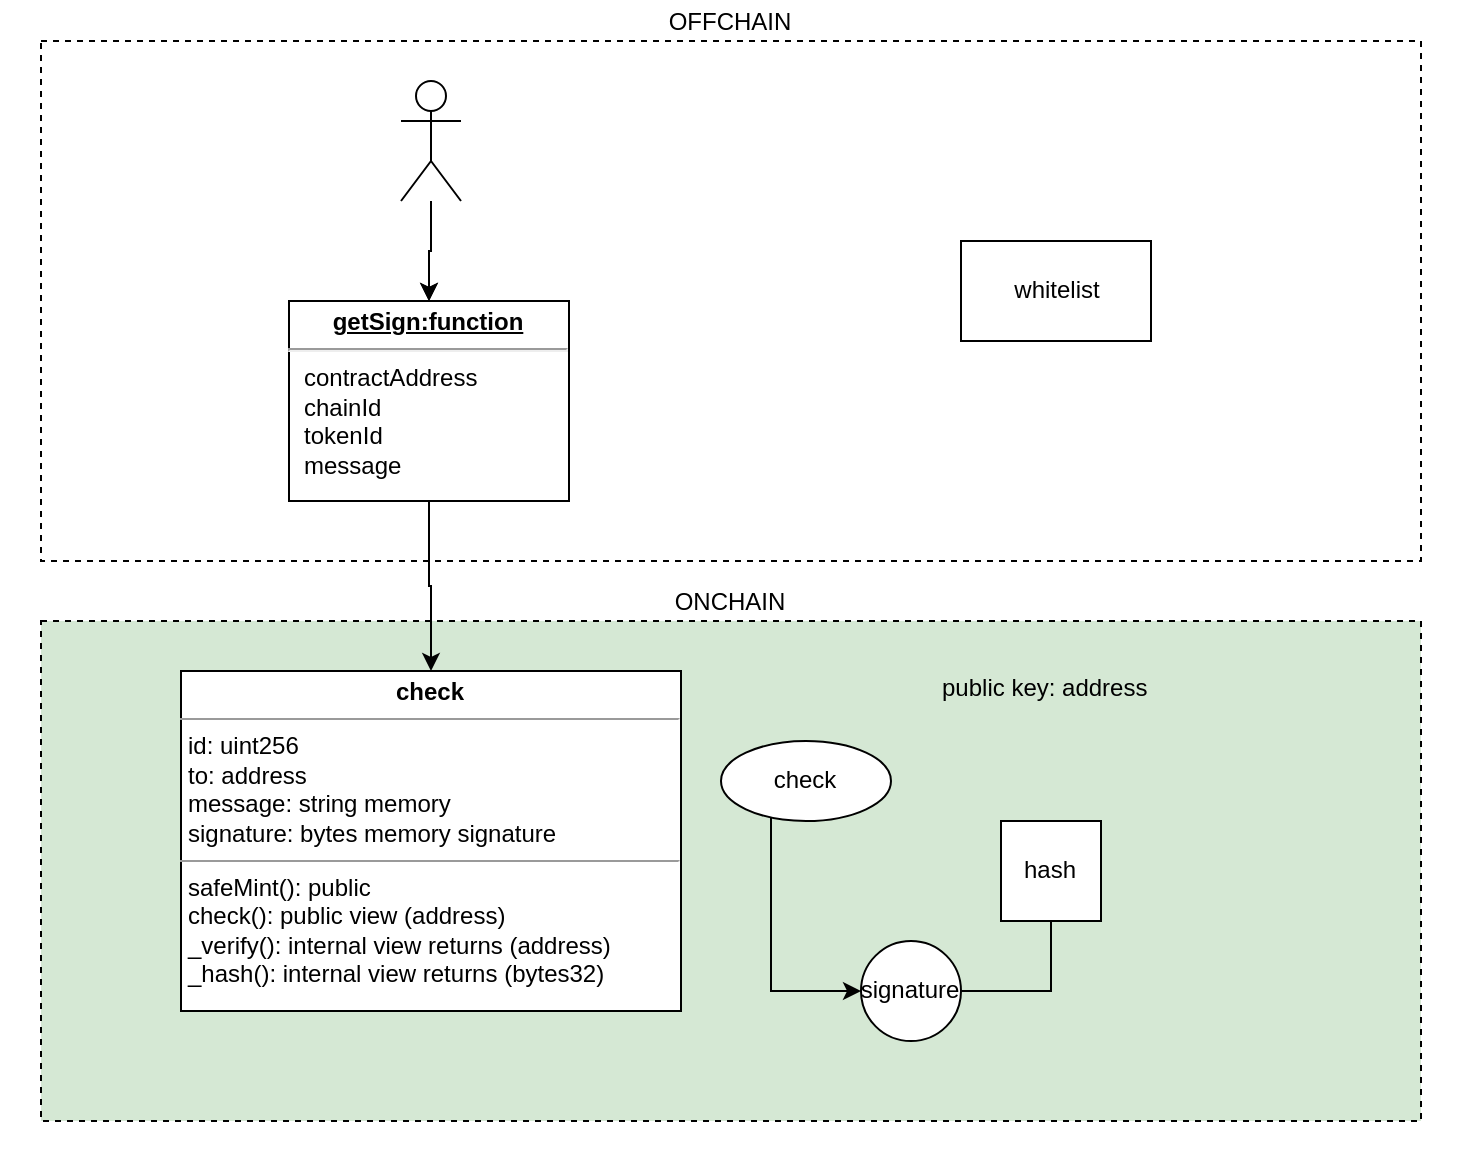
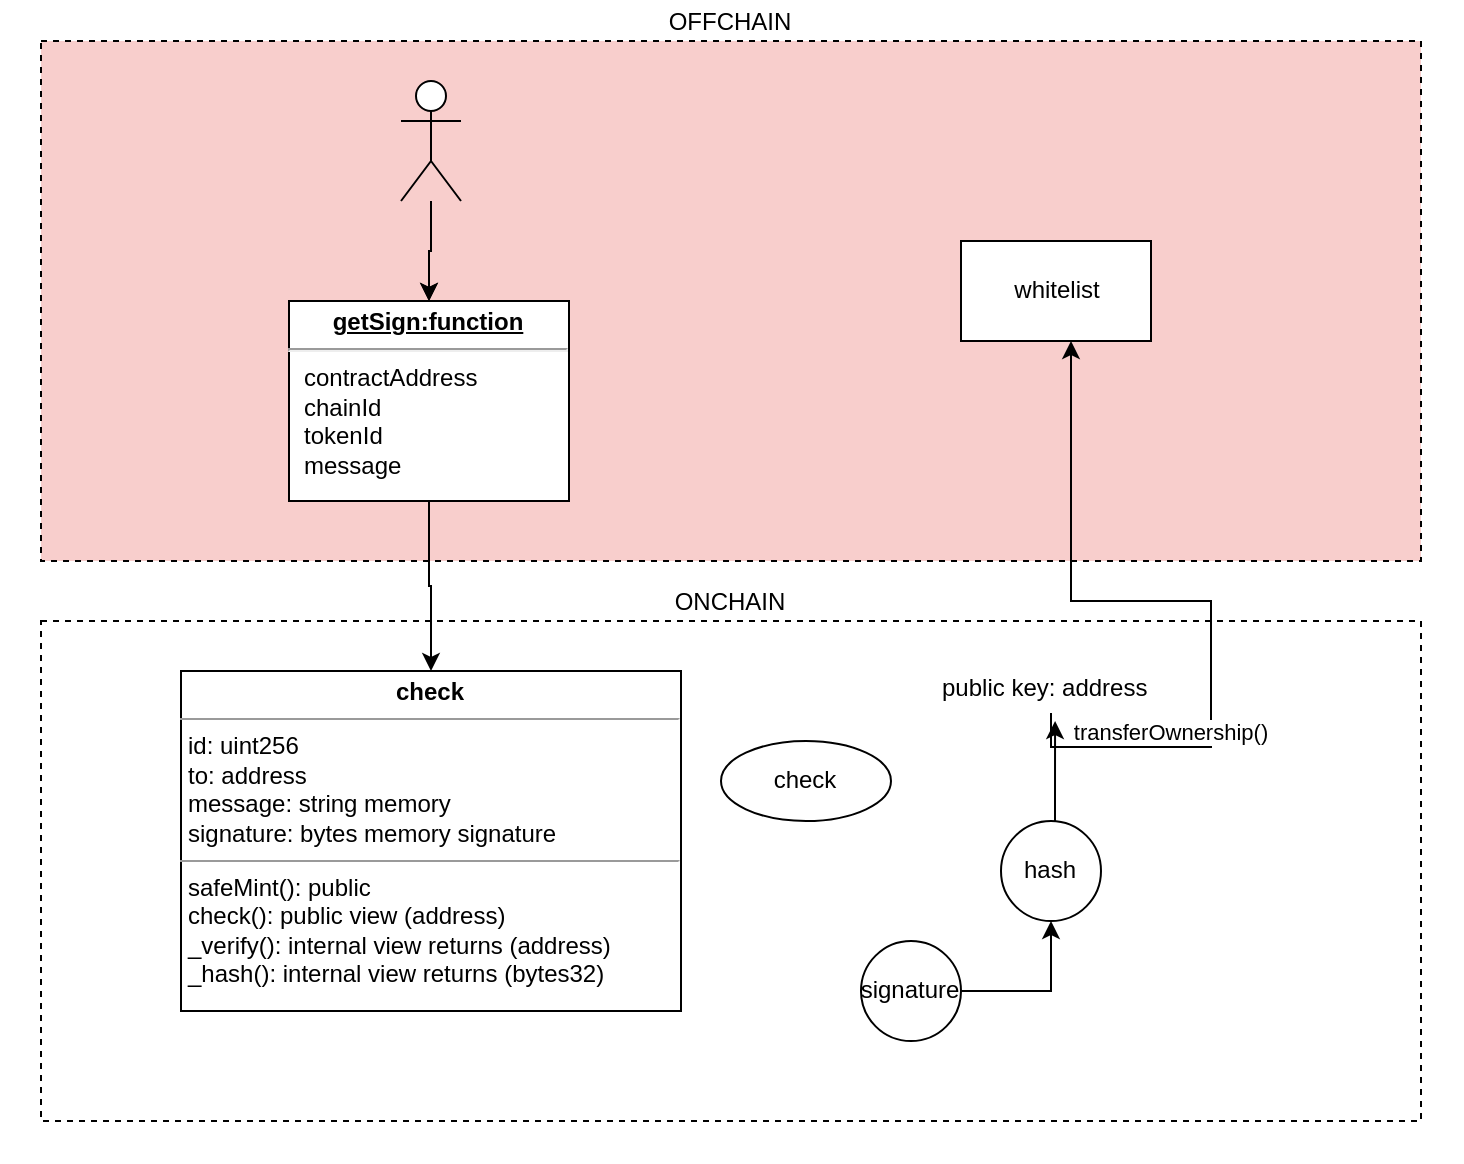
  <mxCell id="0" />
  <mxCell id="1" parent="0" />
- <mxCell id="2" value="ONCHAIN" style="rounded=0;whiteSpace=wrap;html=1;dashed=1;labelPosition=center;verticalLabelPosition=top;align=center;verticalAlign=bottom;fillColor=#d5e8d4;" vertex="1" parent="1"><mxGeometry x="20" y="310" width="690" height="250" as="geometry" /></mxCell>
- <mxCell id="3" value="OFFCHAIN" style="rounded=0;whiteSpace=wrap;html=1;dashed=1;labelPosition=center;verticalLabelPosition=top;align=center;verticalAlign=bottom;" vertex="1" parent="1"><mxGeometry x="20" y="20" width="690" height="260" as="geometry" /></mxCell>
+ <mxCell id="2" value="ONCHAIN" style="rounded=0;whiteSpace=wrap;html=1;dashed=1;labelPosition=center;verticalLabelPosition=top;align=center;verticalAlign=bottom;" vertex="1" parent="1"><mxGeometry x="20" y="310" width="690" height="250" as="geometry" /></mxCell>
+ <mxCell id="3" value="OFFCHAIN" style="rounded=0;whiteSpace=wrap;html=1;dashed=1;labelPosition=center;verticalLabelPosition=top;align=center;verticalAlign=bottom;fillColor=#f8cecc;" vertex="1" parent="1"><mxGeometry x="20" y="20" width="690" height="260" as="geometry" /></mxCell>
  <mxCell id="4" style="edgeStyle=orthogonalEdgeStyle;rounded=0;orthogonalLoop=1;jettySize=auto;html=1;" edge="1" parent="1" source="5" target="9"><mxGeometry relative="1" as="geometry" /></mxCell>
  <mxCell id="5" value="&lt;p style=&quot;margin: 0px ; margin-top: 4px ; text-align: center ; text-decoration: underline&quot;&gt;&lt;b&gt;getSign:function&lt;/b&gt;&lt;/p&gt;&lt;hr&gt;&lt;p style=&quot;margin: 0px ; margin-left: 8px&quot;&gt;contractAddress&lt;/p&gt;&lt;p style=&quot;margin: 0px ; margin-left: 8px&quot;&gt;chainId&lt;/p&gt;&lt;p style=&quot;margin: 0px ; margin-left: 8px&quot;&gt;tokenId&lt;/p&gt;&lt;p style=&quot;margin: 0px ; margin-left: 8px&quot;&gt;message&lt;/p&gt;" style="verticalAlign=top;align=left;overflow=fill;fontSize=12;fontFamily=Helvetica;html=1;" vertex="1" parent="1"><mxGeometry x="144" y="150" width="140" height="100" as="geometry" /></mxCell>
  <mxCell id="6" style="edgeStyle=orthogonalEdgeStyle;rounded=0;orthogonalLoop=1;jettySize=auto;html=1;" edge="1" parent="1" source="8" target="5"><mxGeometry relative="1" as="geometry" /></mxCell>
  <mxCell id="7" value="" style="edgeStyle=orthogonalEdgeStyle;rounded=0;orthogonalLoop=1;jettySize=auto;html=1;" edge="1" parent="1" source="8" target="5"><mxGeometry relative="1" as="geometry" /></mxCell>
  <mxCell id="8" value="" style="shape=umlActor;verticalLabelPosition=bottom;verticalAlign=top;html=1;" vertex="1" parent="1"><mxGeometry x="200" y="40" width="30" height="60" as="geometry" /></mxCell>
  <mxCell id="9" value="&lt;p style=&quot;margin: 0px ; margin-top: 4px ; text-align: center&quot;&gt;&lt;b&gt;check&lt;/b&gt;&lt;/p&gt;&lt;hr size=&quot;1&quot;&gt;&lt;p style=&quot;margin: 0px ; margin-left: 4px&quot;&gt;id: uint256&lt;/p&gt;&lt;p style=&quot;margin: 0px ; margin-left: 4px&quot;&gt;to: address&lt;/p&gt;&lt;p style=&quot;margin: 0px ; margin-left: 4px&quot;&gt;message: string memory&lt;/p&gt;&lt;p style=&quot;margin: 0px ; margin-left: 4px&quot;&gt;signature: bytes memory signature&lt;/p&gt;&lt;hr size=&quot;1&quot;&gt;&lt;p style=&quot;margin: 0px ; margin-left: 4px&quot;&gt;safeMint(): public&lt;/p&gt;&lt;p style=&quot;margin: 0px ; margin-left: 4px&quot;&gt;check(): public view (address)&lt;/p&gt;&lt;p style=&quot;margin: 0px ; margin-left: 4px&quot;&gt;_verify(): internal view returns (address)&lt;/p&gt;&lt;p style=&quot;margin: 0px ; margin-left: 4px&quot;&gt;_hash(): internal view returns (bytes32)&lt;/p&gt;" style="verticalAlign=top;align=left;overflow=fill;fontSize=12;fontFamily=Helvetica;html=1;" vertex="1" parent="1"><mxGeometry x="90" y="335" width="250" height="170" as="geometry" /></mxCell>
- <mxCell id="10" style="edgeStyle=orthogonalEdgeStyle;rounded=0;orthogonalLoop=1;jettySize=auto;html=1;entryX=0;entryY=0.5;entryDx=0;entryDy=0;" edge="1" parent="1" source="11" target="13"><mxGeometry relative="1" as="geometry"><Array as="points"><mxPoint x="385" y="495" /></Array></mxGeometry></mxCell>
  <mxCell id="11" value="check" style="ellipse;whiteSpace=wrap;html=1;" vertex="1" parent="1"><mxGeometry x="360" y="370" width="85" height="40" as="geometry" /></mxCell>
- <mxCell id="12" style="edgeStyle=orthogonalEdgeStyle;rounded=0;orthogonalLoop=1;jettySize=auto;html=1;endArrow=none;" edge="1" parent="1" source="13" target="15"><mxGeometry relative="1" as="geometry" /></mxCell>
+ <mxCell id="12" style="edgeStyle=orthogonalEdgeStyle;rounded=0;orthogonalLoop=1;jettySize=auto;html=1;" edge="1" parent="1" source="13" target="15"><mxGeometry relative="1" as="geometry" /></mxCell>
  <mxCell id="13" value="signature" style="ellipse;whiteSpace=wrap;html=1;" vertex="1" parent="1"><mxGeometry x="430" y="470" width="50" height="50" as="geometry" /></mxCell>
- <mxCell id="15" value="hash" style="whiteSpace=wrap;html=1;rounded=0;" vertex="1" parent="1"><mxGeometry x="500" y="410" width="50" height="50" as="geometry" /></mxCell>
+ <mxCell id="14" style="edgeStyle=orthogonalEdgeStyle;rounded=0;orthogonalLoop=1;jettySize=auto;html=1;entryX=0.517;entryY=1.154;entryDx=0;entryDy=0;entryPerimeter=0;" edge="1" parent="1" source="15" target="17"><mxGeometry relative="1" as="geometry"><mxPoint x="525" y="360" as="targetPoint" /><Array as="points"><mxPoint x="527" y="400" /><mxPoint x="527" y="400" /></Array></mxGeometry></mxCell>
+ <mxCell id="15" value="hash" style="ellipse;whiteSpace=wrap;html=1;" vertex="1" parent="1"><mxGeometry x="500" y="410" width="50" height="50" as="geometry" /></mxCell>
+ <mxCell id="16" value="transferOwnership()" style="edgeStyle=orthogonalEdgeStyle;rounded=0;orthogonalLoop=1;jettySize=auto;html=1;" edge="1" parent="1" source="17" target="18"><mxGeometry x="-0.436" y="20" relative="1" as="geometry"><Array as="points"><mxPoint x="605" y="373" /><mxPoint x="605" y="300" /><mxPoint x="535" y="300" /></Array><mxPoint as="offset" /></mxGeometry></mxCell>
  <mxCell id="17" value="public key: address" style="text;strokeColor=none;fillColor=none;align=left;verticalAlign=top;spacingLeft=4;spacingRight=4;overflow=hidden;rotatable=0;points=[[0,0.5],[1,0.5]];portConstraint=eastwest;" vertex="1" parent="1"><mxGeometry x="465" y="330" width="120" height="26" as="geometry" /></mxCell>
  <mxCell id="18" value="whitelist" style="html=1;" vertex="1" parent="1"><mxGeometry x="480" y="120" width="95" height="50" as="geometry" /></mxCell>
